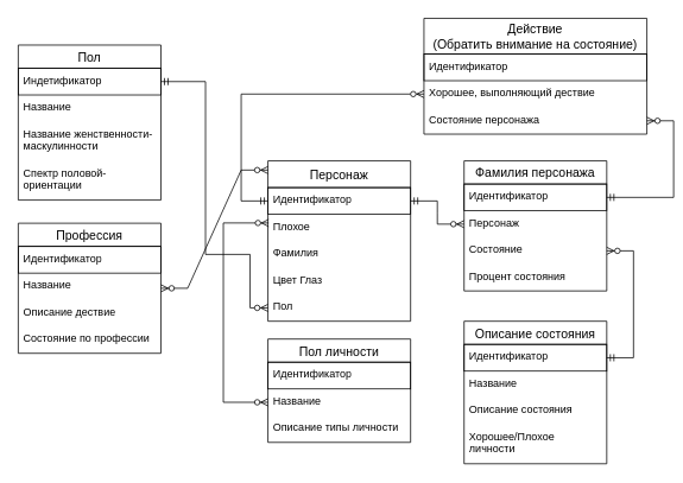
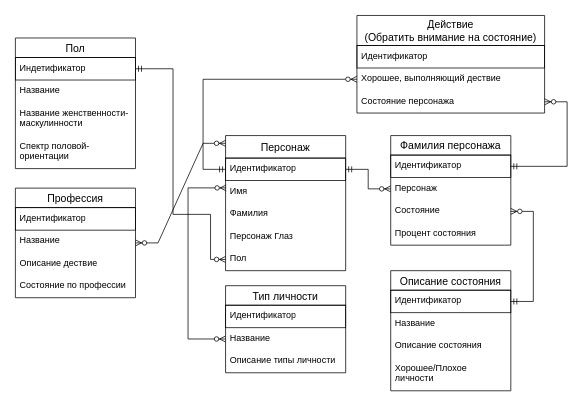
  <mxCell id="0" />
  <mxCell id="1" parent="0" />
  <mxCell id="2" value="Персонаж" style="swimlane;fontStyle=0;childLayout=stackLayout;horizontal=1;startSize=30;horizontalStack=0;resizeParent=1;resizeParentMax=0;resizeLast=0;collapsible=1;marginBottom=0;align=center;fontSize=14;" parent="1" vertex="1"><mxGeometry x="300" y="180" width="160" height="180" as="geometry"><mxRectangle x="200" y="190" width="110" height="30" as="alternateBounds" /></mxGeometry></mxCell>
  <mxCell id="3" value="Идентификатор" style="text;strokeColor=default;fillColor=none;spacingLeft=4;spacingRight=4;overflow=hidden;rotatable=0;points=[[0,0.5],[1,0.5]];portConstraint=eastwest;fontSize=12;whiteSpace=wrap;html=1;" parent="2" vertex="1"><mxGeometry y="30" width="160" height="30" as="geometry" /></mxCell>
- <mxCell id="4" value="Плохое" style="text;strokeColor=none;fillColor=none;spacingLeft=4;spacingRight=4;overflow=hidden;rotatable=0;points=[[0,0.5],[1,0.5]];portConstraint=eastwest;fontSize=12;whiteSpace=wrap;html=1;" parent="2" vertex="1"><mxGeometry y="60" width="160" height="30" as="geometry" /></mxCell>
+ <mxCell id="4" value="Имя" style="text;strokeColor=none;fillColor=none;spacingLeft=4;spacingRight=4;overflow=hidden;rotatable=0;points=[[0,0.5],[1,0.5]];portConstraint=eastwest;fontSize=12;whiteSpace=wrap;html=1;" parent="2" vertex="1"><mxGeometry y="60" width="160" height="30" as="geometry" /></mxCell>
  <mxCell id="5" value="Фамилия" style="text;strokeColor=none;fillColor=none;spacingLeft=4;spacingRight=4;overflow=hidden;rotatable=0;points=[[0,0.5],[1,0.5]];portConstraint=eastwest;fontSize=12;whiteSpace=wrap;html=1;" parent="2" vertex="1"><mxGeometry y="90" width="160" height="30" as="geometry" /></mxCell>
- <mxCell id="6" value="Цвет Глаз" style="text;strokeColor=none;fillColor=none;spacingLeft=4;spacingRight=4;overflow=hidden;rotatable=0;points=[[0,0.5],[1,0.5]];portConstraint=eastwest;fontSize=12;whiteSpace=wrap;html=1;" parent="2" vertex="1"><mxGeometry y="120" width="160" height="30" as="geometry" /></mxCell>
+ <mxCell id="6" value="Персонаж Глаз" style="text;strokeColor=none;fillColor=none;spacingLeft=4;spacingRight=4;overflow=hidden;rotatable=0;points=[[0,0.5],[1,0.5]];portConstraint=eastwest;fontSize=12;whiteSpace=wrap;html=1;" parent="2" vertex="1"><mxGeometry y="120" width="160" height="30" as="geometry" /></mxCell>
  <mxCell id="7" value="Пол" style="text;strokeColor=none;fillColor=none;spacingLeft=4;spacingRight=4;overflow=hidden;rotatable=0;points=[[0,0.5],[1,0.5]];portConstraint=eastwest;fontSize=12;whiteSpace=wrap;html=1;" parent="2" vertex="1"><mxGeometry y="150" width="160" height="30" as="geometry" /></mxCell>
  <mxCell id="8" value="Описание состояния" style="swimlane;fontStyle=0;childLayout=stackLayout;horizontal=1;startSize=26;horizontalStack=0;resizeParent=1;resizeParentMax=0;resizeLast=0;collapsible=1;marginBottom=0;align=center;fontSize=14;" parent="1" vertex="1"><mxGeometry x="520" y="360" width="160" height="160" as="geometry" /></mxCell>
  <mxCell id="9" value="Идентификатор" style="text;strokeColor=default;fillColor=none;spacingLeft=4;spacingRight=4;overflow=hidden;rotatable=0;points=[[0,0.5],[1,0.5]];portConstraint=eastwest;fontSize=12;whiteSpace=wrap;html=1;" parent="8" vertex="1"><mxGeometry y="26" width="160" height="30" as="geometry" /></mxCell>
  <mxCell id="10" value="Название" style="text;strokeColor=none;fillColor=none;spacingLeft=4;spacingRight=4;overflow=hidden;rotatable=0;points=[[0,0.5],[1,0.5]];portConstraint=eastwest;fontSize=12;whiteSpace=wrap;html=1;" parent="8" vertex="1"><mxGeometry y="56" width="160" height="30" as="geometry" /></mxCell>
  <mxCell id="11" value="Описание состояния" style="text;strokeColor=none;fillColor=none;spacingLeft=4;spacingRight=4;overflow=hidden;rotatable=0;points=[[0,0.5],[1,0.5]];portConstraint=eastwest;fontSize=12;whiteSpace=wrap;html=1;" parent="8" vertex="1"><mxGeometry y="86" width="160" height="30" as="geometry" /></mxCell>
  <mxCell id="12" value="Хорошее/Плохое личности" style="text;strokeColor=none;fillColor=none;spacingLeft=4;spacingRight=4;overflow=hidden;rotatable=0;points=[[0,0.5],[1,0.5]];portConstraint=eastwest;fontSize=12;whiteSpace=wrap;html=1;" parent="8" vertex="1"><mxGeometry y="116" width="160" height="44" as="geometry" /></mxCell>
- <mxCell id="13" value="Пол личности" style="swimlane;fontStyle=0;childLayout=stackLayout;horizontal=1;startSize=26;horizontalStack=0;resizeParent=1;resizeParentMax=0;resizeLast=0;collapsible=1;marginBottom=0;align=center;fontSize=14;" parent="1" vertex="1"><mxGeometry x="300" y="380" width="160" height="116" as="geometry" /></mxCell>
+ <mxCell id="13" value="Тип личности" style="swimlane;fontStyle=0;childLayout=stackLayout;horizontal=1;startSize=26;horizontalStack=0;resizeParent=1;resizeParentMax=0;resizeLast=0;collapsible=1;marginBottom=0;align=center;fontSize=14;" parent="1" vertex="1"><mxGeometry x="300" y="380" width="160" height="116" as="geometry" /></mxCell>
  <mxCell id="14" value="Идентификатор" style="text;strokeColor=default;fillColor=none;spacingLeft=4;spacingRight=4;overflow=hidden;rotatable=0;points=[[0,0.5],[1,0.5]];portConstraint=eastwest;fontSize=12;whiteSpace=wrap;html=1;labelBorderColor=none;" parent="13" vertex="1"><mxGeometry y="26" width="160" height="30" as="geometry" /></mxCell>
  <mxCell id="15" value="Название" style="text;strokeColor=none;fillColor=none;spacingLeft=4;spacingRight=4;overflow=hidden;rotatable=0;points=[[0,0.5],[1,0.5]];portConstraint=eastwest;fontSize=12;whiteSpace=wrap;html=1;" parent="13" vertex="1"><mxGeometry y="56" width="160" height="30" as="geometry" /></mxCell>
  <mxCell id="16" value="Описание типы личности" style="text;strokeColor=none;fillColor=none;spacingLeft=4;spacingRight=4;overflow=hidden;rotatable=0;points=[[0,0.5],[1,0.5]];portConstraint=eastwest;fontSize=12;whiteSpace=wrap;html=1;" parent="13" vertex="1"><mxGeometry y="86" width="160" height="30" as="geometry" /></mxCell>
  <mxCell id="17" value="Профессия" style="swimlane;fontStyle=0;childLayout=stackLayout;horizontal=1;startSize=26;horizontalStack=0;resizeParent=1;resizeParentMax=0;resizeLast=0;collapsible=1;marginBottom=0;align=center;fontSize=14;" parent="1" vertex="1"><mxGeometry x="20" y="250" width="160" height="146" as="geometry" /></mxCell>
  <mxCell id="18" value="Идентификатор" style="text;strokeColor=default;fillColor=none;spacingLeft=4;spacingRight=4;overflow=hidden;rotatable=0;points=[[0,0.5],[1,0.5]];portConstraint=eastwest;fontSize=12;whiteSpace=wrap;html=1;" parent="17" vertex="1"><mxGeometry y="26" width="160" height="30" as="geometry" /></mxCell>
  <mxCell id="19" value="Название" style="text;strokeColor=none;fillColor=none;spacingLeft=4;spacingRight=4;overflow=hidden;rotatable=0;points=[[0,0.5],[1,0.5]];portConstraint=eastwest;fontSize=12;whiteSpace=wrap;html=1;" parent="17" vertex="1"><mxGeometry y="56" width="160" height="30" as="geometry" /></mxCell>
  <mxCell id="20" value="Описание дествие" style="text;strokeColor=none;fillColor=none;spacingLeft=4;spacingRight=4;overflow=hidden;rotatable=0;points=[[0,0.5],[1,0.5]];portConstraint=eastwest;fontSize=12;whiteSpace=wrap;html=1;" parent="17" vertex="1"><mxGeometry y="86" width="160" height="30" as="geometry" /></mxCell>
  <mxCell id="21" value="Состояние по профессии" style="text;strokeColor=none;fillColor=none;spacingLeft=4;spacingRight=4;overflow=hidden;rotatable=0;points=[[0,0.5],[1,0.5]];portConstraint=eastwest;fontSize=12;whiteSpace=wrap;html=1;" parent="17" vertex="1"><mxGeometry y="116" width="160" height="30" as="geometry" /></mxCell>
  <mxCell id="22" value="Фамилия персонажа" style="swimlane;fontStyle=0;childLayout=stackLayout;horizontal=1;startSize=26;horizontalStack=0;resizeParent=1;resizeParentMax=0;resizeLast=0;collapsible=1;marginBottom=0;align=center;fontSize=14;" parent="1" vertex="1"><mxGeometry x="520" y="180" width="160" height="146" as="geometry" /></mxCell>
  <mxCell id="23" value="Идентификатор" style="text;strokeColor=default;fillColor=none;spacingLeft=4;spacingRight=4;overflow=hidden;rotatable=0;points=[[0,0.5],[1,0.5]];portConstraint=eastwest;fontSize=12;whiteSpace=wrap;html=1;" parent="22" vertex="1"><mxGeometry y="26" width="160" height="30" as="geometry" /></mxCell>
  <mxCell id="24" value="Персонаж" style="text;strokeColor=none;fillColor=none;spacingLeft=4;spacingRight=4;overflow=hidden;rotatable=0;points=[[0,0.5],[1,0.5]];portConstraint=eastwest;fontSize=12;whiteSpace=wrap;html=1;" parent="22" vertex="1"><mxGeometry y="56" width="160" height="30" as="geometry" /></mxCell>
  <mxCell id="25" value="Состояние" style="text;strokeColor=none;fillColor=none;spacingLeft=4;spacingRight=4;overflow=hidden;rotatable=0;points=[[0,0.5],[1,0.5]];portConstraint=eastwest;fontSize=12;whiteSpace=wrap;html=1;" parent="22" vertex="1"><mxGeometry y="86" width="160" height="30" as="geometry" /></mxCell>
  <mxCell id="26" value="Процент состояния" style="text;strokeColor=none;fillColor=none;spacingLeft=4;spacingRight=4;overflow=hidden;rotatable=0;points=[[0,0.5],[1,0.5]];portConstraint=eastwest;fontSize=12;whiteSpace=wrap;html=1;" parent="22" vertex="1"><mxGeometry y="116" width="160" height="30" as="geometry" /></mxCell>
  <mxCell id="27" value="Действие&#10;(Обратить внимание на состояние)" style="swimlane;fontStyle=0;childLayout=stackLayout;horizontal=1;startSize=40;horizontalStack=0;resizeParent=1;resizeParentMax=0;resizeLast=0;collapsible=1;marginBottom=0;align=center;fontSize=14;" parent="1" vertex="1"><mxGeometry x="475" y="20" width="250" height="130" as="geometry" /></mxCell>
  <mxCell id="28" value="Идентификатор" style="text;strokeColor=default;fillColor=none;spacingLeft=4;spacingRight=4;overflow=hidden;rotatable=0;points=[[0,0.5],[1,0.5]];portConstraint=eastwest;fontSize=12;whiteSpace=wrap;html=1;" parent="27" vertex="1"><mxGeometry y="40" width="250" height="30" as="geometry" /></mxCell>
  <mxCell id="29" value="Хорошее, выполняющий дествие" style="text;strokeColor=none;fillColor=none;spacingLeft=4;spacingRight=4;overflow=hidden;rotatable=0;points=[[0,0.5],[1,0.5]];portConstraint=eastwest;fontSize=12;whiteSpace=wrap;html=1;" parent="27" vertex="1"><mxGeometry y="70" width="250" height="30" as="geometry" /></mxCell>
  <mxCell id="30" value="Состояние персонажа" style="text;strokeColor=none;fillColor=none;spacingLeft=4;spacingRight=4;overflow=hidden;rotatable=0;points=[[0,0.5],[1,0.5]];portConstraint=eastwest;fontSize=12;whiteSpace=wrap;html=1;" parent="27" vertex="1"><mxGeometry y="100" width="250" height="30" as="geometry" /></mxCell>
  <mxCell id="31" value="" style="edgeStyle=orthogonalEdgeStyle;fontSize=12;html=1;endArrow=ERzeroToMany;startArrow=ERmandOne;rounded=0;exitX=0;exitY=0.5;exitDx=0;exitDy=0;entryX=0;entryY=0.5;entryDx=0;entryDy=0;" parent="1" source="3" target="29" edge="1"><mxGeometry width="100" height="100" relative="1" as="geometry"><mxPoint x="330" y="40" as="sourcePoint" /><mxPoint x="430" y="-60" as="targetPoint" /><Array as="points"><mxPoint x="270" y="225" /><mxPoint x="270" y="105" /></Array></mxGeometry></mxCell>
  <mxCell id="32" value="" style="edgeStyle=entityRelationEdgeStyle;fontSize=12;html=1;endArrow=ERzeroToMany;startArrow=ERmandOne;rounded=0;exitX=1;exitY=0.5;exitDx=0;exitDy=0;" parent="1" source="23" target="30" edge="1"><mxGeometry width="100" height="100" relative="1" as="geometry"><mxPoint x="720" y="280" as="sourcePoint" /><mxPoint x="820" y="180" as="targetPoint" /></mxGeometry></mxCell>
  <mxCell id="33" value="" style="edgeStyle=entityRelationEdgeStyle;fontSize=12;html=1;endArrow=ERzeroToMany;startArrow=ERmandOne;rounded=0;exitX=1;exitY=0.5;exitDx=0;exitDy=0;entryX=0;entryY=0.5;entryDx=0;entryDy=0;" parent="1" source="3" target="24" edge="1"><mxGeometry width="100" height="100" relative="1" as="geometry"><mxPoint x="740" y="340" as="sourcePoint" /><mxPoint x="840" y="240" as="targetPoint" /></mxGeometry></mxCell>
  <mxCell id="34" value="" style="edgeStyle=entityRelationEdgeStyle;fontSize=12;html=1;endArrow=ERzeroToMany;startArrow=ERmandOne;rounded=0;entryX=1;entryY=0.5;entryDx=0;entryDy=0;exitX=1;exitY=0.5;exitDx=0;exitDy=0;" parent="1" source="9" target="25" edge="1"><mxGeometry width="100" height="100" relative="1" as="geometry"><mxPoint x="740" y="400" as="sourcePoint" /><mxPoint x="840" y="300" as="targetPoint" /></mxGeometry></mxCell>
  <mxCell id="35" value="Пол" style="swimlane;fontStyle=0;childLayout=stackLayout;horizontal=1;startSize=26;horizontalStack=0;resizeParent=1;resizeParentMax=0;resizeLast=0;collapsible=1;marginBottom=0;align=center;fontSize=14;" parent="1" vertex="1"><mxGeometry x="20" y="50" width="160" height="174" as="geometry" /></mxCell>
  <mxCell id="36" value="Индетификатор" style="text;strokeColor=default;fillColor=none;spacingLeft=4;spacingRight=4;overflow=hidden;rotatable=0;points=[[0,0.5],[1,0.5]];portConstraint=eastwest;fontSize=12;whiteSpace=wrap;html=1;" parent="35" vertex="1"><mxGeometry y="26" width="160" height="30" as="geometry" /></mxCell>
  <mxCell id="37" value="Название" style="text;strokeColor=none;fillColor=none;spacingLeft=4;spacingRight=4;overflow=hidden;rotatable=0;points=[[0,0.5],[1,0.5]];portConstraint=eastwest;fontSize=12;whiteSpace=wrap;html=1;" parent="35" vertex="1"><mxGeometry y="56" width="160" height="30" as="geometry" /></mxCell>
  <mxCell id="38" value="Название женственности-маскулинности" style="text;strokeColor=none;fillColor=none;spacingLeft=4;spacingRight=4;overflow=hidden;rotatable=0;points=[[0,0.5],[1,0.5]];portConstraint=eastwest;fontSize=12;whiteSpace=wrap;html=1;" parent="35" vertex="1"><mxGeometry y="86" width="160" height="44" as="geometry" /></mxCell>
  <mxCell id="39" value="Спектр половой-ориентации" style="text;strokeColor=none;fillColor=none;spacingLeft=4;spacingRight=4;overflow=hidden;rotatable=0;points=[[0,0.5],[1,0.5]];portConstraint=eastwest;fontSize=12;whiteSpace=wrap;html=1;" parent="35" vertex="1"><mxGeometry y="130" width="160" height="44" as="geometry" /></mxCell>
  <mxCell id="40" value="" style="edgeStyle=orthogonalEdgeStyle;fontSize=12;html=1;endArrow=ERzeroToMany;startArrow=ERmandOne;rounded=0;entryX=0;entryY=0.5;entryDx=0;entryDy=0;exitX=1;exitY=0.5;exitDx=0;exitDy=0;" parent="1" source="36" target="7" edge="1"><mxGeometry width="100" height="100" relative="1" as="geometry"><mxPoint x="250" y="160" as="sourcePoint" /><mxPoint x="350" y="60" as="targetPoint" /><Array as="points"><mxPoint x="230" y="91" /><mxPoint x="230" y="285" /><mxPoint x="280" y="285" /><mxPoint x="280" y="345" /></Array></mxGeometry></mxCell>
  <mxCell id="41" value="" style="edgeStyle=entityRelationEdgeStyle;fontSize=12;html=1;endArrow=ERzeroToMany;endFill=1;startArrow=ERzeroToMany;rounded=0;entryX=-0.023;entryY=0.086;entryDx=0;entryDy=0;entryPerimeter=0;" parent="1" source="17" edge="1"><mxGeometry width="100" height="100" relative="1" as="geometry"><mxPoint x="183.84" y="264.6" as="sourcePoint" /><mxPoint x="300" y="190.32" as="targetPoint" /><Array as="points"><mxPoint x="184" y="265" /></Array></mxGeometry></mxCell>
  <mxCell id="42" value="" style="edgeStyle=orthogonalEdgeStyle;fontSize=12;html=1;endArrow=ERzeroToMany;endFill=1;startArrow=ERzeroToMany;rounded=0;entryX=0.005;entryY=0.324;entryDx=0;entryDy=0;entryPerimeter=0;exitX=0;exitY=0.5;exitDx=0;exitDy=0;" parent="1" source="15" target="4" edge="1"><mxGeometry width="100" height="100" relative="1" as="geometry"><mxPoint x="270" y="400" as="sourcePoint" /><mxPoint x="296.16" y="250" as="targetPoint" /><Array as="points"><mxPoint x="250" y="451" /><mxPoint x="250" y="250" /></Array></mxGeometry></mxCell>
